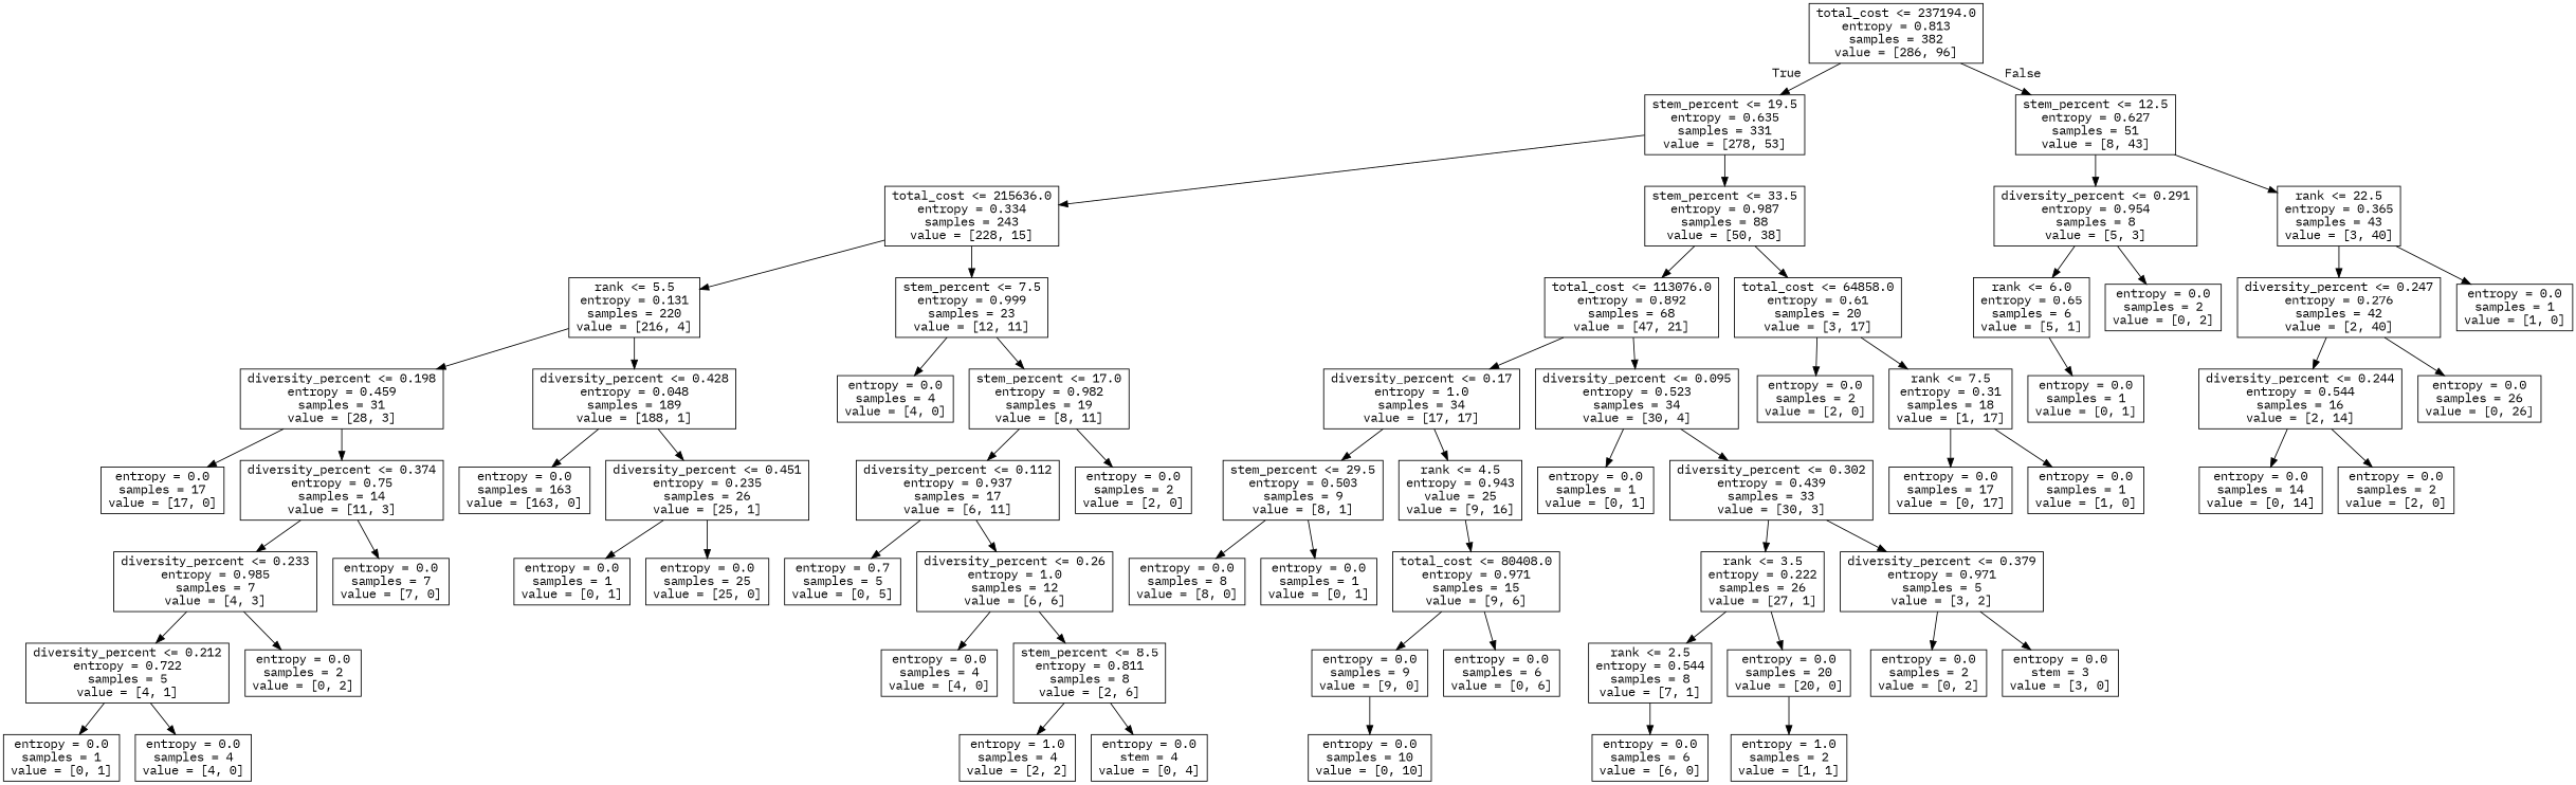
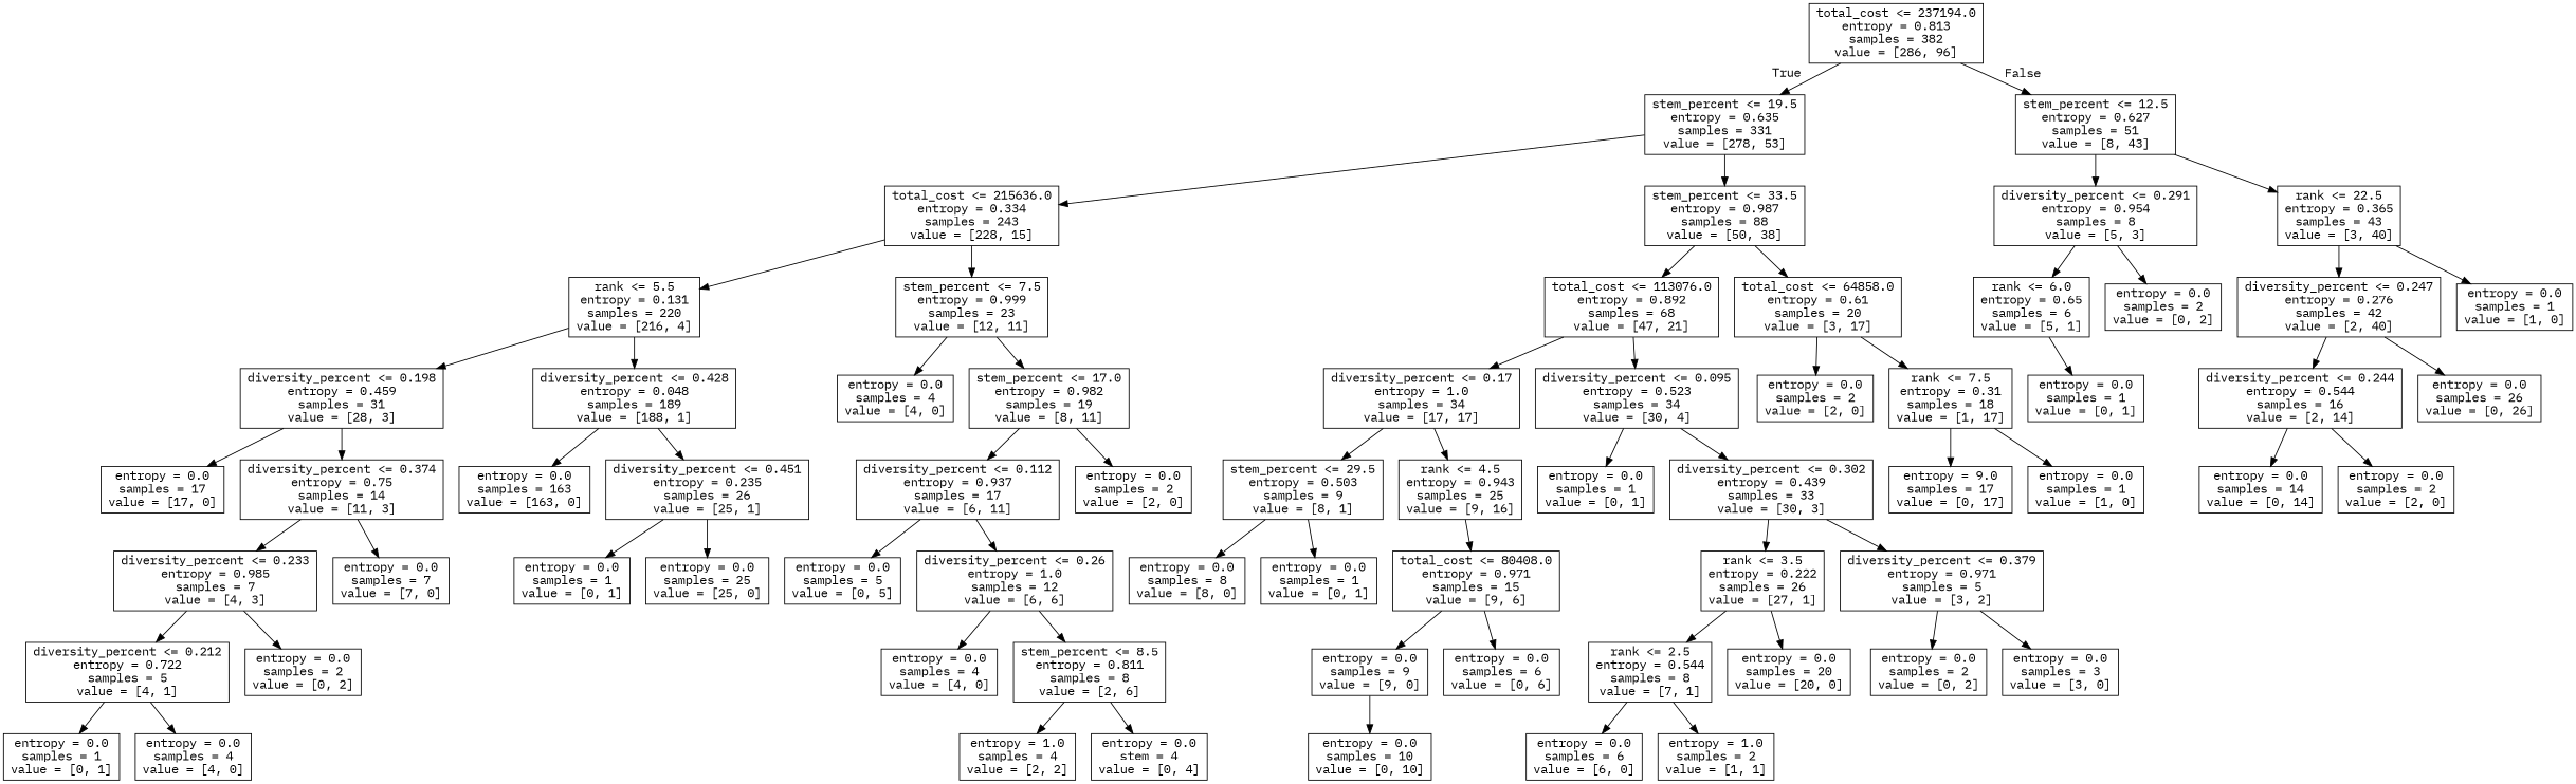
  digraph {
    fontname="IBM Plex Mono"
    node [fontname="IBM Plex Mono" shape=box]
    edge [fontname="IBM Plex Mono"]
    n1 [label="total_cost <= 237194.0\nentropy = 0.813\nsamples = 382\nvalue = [286, 96]"]
    n2 [label="stem_percent <= 19.5\nentropy = 0.635\nsamples = 331\nvalue = [278, 53]"]
    n3 [label="stem_percent <= 12.5\nentropy = 0.627\nsamples = 51\nvalue = [8, 43]"]
    n4 [label="total_cost <= 215636.0\nentropy = 0.334\nsamples = 243\nvalue = [228, 15]"]
    n5 [label="stem_percent <= 33.5\nentropy = 0.987\nsamples = 88\nvalue = [50, 38]"]
    n6 [label="diversity_percent <= 0.291\nentropy = 0.954\nsamples = 8\nvalue = [5, 3]"]
    n7 [label="rank <= 22.5\nentropy = 0.365\nsamples = 43\nvalue = [3, 40]"]
    n8 [label="rank <= 5.5\nentropy = 0.131\nsamples = 220\nvalue = [216, 4]"]
    n9 [label="stem_percent <= 7.5\nentropy = 0.999\nsamples = 23\nvalue = [12, 11]"]
    n10 [label="total_cost <= 113076.0\nentropy = 0.892\nsamples = 68\nvalue = [47, 21]"]
    n11 [label="total_cost <= 64858.0\nentropy = 0.61\nsamples = 20\nvalue = [3, 17]"]
    n12 [label="diversity_percent <= 0.198\nentropy = 0.459\nsamples = 31\nvalue = [28, 3]"]
    n13 [label="diversity_percent <= 0.428\nentropy = 0.048\nsamples = 189\nvalue = [188, 1]"]
    n14 [label="entropy = 0.0\nsamples = 4\nvalue = [4, 0]"]
    n15 [label="stem_percent <= 17.0\nentropy = 0.982\nsamples = 19\nvalue = [8, 11]"]
    n16 [label="entropy = 0.0\nsamples = 17\nvalue = [17, 0]"]
    n17 [label="diversity_percent <= 0.374\nentropy = 0.75\nsamples = 14\nvalue = [11, 3]"]
    n18 [label="entropy = 0.0\nsamples = 163\nvalue = [163, 0]"]
    n19 [label="diversity_percent <= 0.451\nentropy = 0.235\nsamples = 26\nvalue = [25, 1]"]
    n20 [label="diversity_percent <= 0.233\nentropy = 0.985\nsamples = 7\nvalue = [4, 3]"]
    n21 [label="entropy = 0.0\nsamples = 7\nvalue = [7, 0]"]
    n22 [label="diversity_percent <= 0.212\nentropy = 0.722\nsamples = 5\nvalue = [4, 1]"]
    n23 [label="entropy = 0.0\nsamples = 2\nvalue = [0, 2]"]
    n24 [label="entropy = 0.0\nsamples = 1\nvalue = [0, 1]"]
    n25 [label="entropy = 0.0\nsamples = 4\nvalue = [4, 0]"]
    n26 [label="entropy = 0.0\nsamples = 1\nvalue = [0, 1]"]
    n27 [label="entropy = 0.0\nsamples = 25\nvalue = [25, 0]"]
    n28 [label="diversity_percent <= 0.112\nentropy = 0.937\nsamples = 17\nvalue = [6, 11]"]
    n29 [label="entropy = 0.0\nsamples = 2\nvalue = [2, 0]"]
-   n30 [label="entropy = 0.7\nsamples = 5\nvalue = [0, 5]"]
+   n30 [label="entropy = 0.0\nsamples = 5\nvalue = [0, 5]"]
    n31 [label="diversity_percent <= 0.26\nentropy = 1.0\nsamples = 12\nvalue = [6, 6]"]
    n32 [label="entropy = 0.0\nsamples = 4\nvalue = [4, 0]"]
    n33 [label="stem_percent <= 8.5\nentropy = 0.811\nsamples = 8\nvalue = [2, 6]"]
    n34 [label="entropy = 1.0\nsamples = 4\nvalue = [2, 2]"]
    n35 [label="entropy = 0.0\nstem = 4\nvalue = [0, 4]"]
    n36 [label="diversity_percent <= 0.17\nentropy = 1.0\nsamples = 34\nvalue = [17, 17]"]
    n37 [label="diversity_percent <= 0.095\nentropy = 0.523\nsamples = 34\nvalue = [30, 4]"]
    n38 [label="entropy = 0.0\nsamples = 2\nvalue = [2, 0]"]
    n39 [label="rank <= 7.5\nentropy = 0.31\nsamples = 18\nvalue = [1, 17]"]
    n40 [label="stem_percent <= 29.5\nentropy = 0.503\nsamples = 9\nvalue = [8, 1]"]
-   n41 [label="rank <= 4.5\nentropy = 0.943\nvalue = 25\nvalue = [9, 16]"]
+   n41 [label="rank <= 4.5\nentropy = 0.943\nsamples = 25\nvalue = [9, 16]"]
    n42 [label="entropy = 0.0\nsamples = 1\nvalue = [0, 1]"]
    n43 [label="diversity_percent <= 0.302\nentropy = 0.439\nsamples = 33\nvalue = [30, 3]"]
    n44 [label="entropy = 0.0\nsamples = 8\nvalue = [8, 0]"]
    n45 [label="entropy = 0.0\nsamples = 1\nvalue = [0, 1]"]
    n46 [label="total_cost <= 80408.0\nentropy = 0.971\nsamples = 15\nvalue = [9, 6]"]
    n47 [label="entropy = 0.0\nsamples = 10\nvalue = [0, 10]"]
    n48 [label="entropy = 0.0\nsamples = 9\nvalue = [9, 0]"]
    n49 [label="entropy = 0.0\nsamples = 6\nvalue = [0, 6]"]
    n50 [label="rank <= 3.5\nentropy = 0.222\nsamples = 26\nvalue = [27, 1]"]
    n51 [label="diversity_percent <= 0.379\nentropy = 0.971\nsamples = 5\nvalue = [3, 2]"]
    n52 [label="rank <= 2.5\nentropy = 0.544\nsamples = 8\nvalue = [7, 1]"]
    n53 [label="entropy = 0.0\nsamples = 20\nvalue = [20, 0]"]
    n54 [label="entropy = 0.0\nsamples = 2\nvalue = [0, 2]"]
-   n55 [label="entropy = 0.0\nstem = 3\nvalue = [3, 0]"]
+   n55 [label="entropy = 0.0\nsamples = 3\nvalue = [3, 0]"]
    n56 [label="entropy = 0.0\nsamples = 6\nvalue = [6, 0]"]
    n57 [label="entropy = 1.0\nsamples = 2\nvalue = [1, 1]"]
-   n58 [label="entropy = 0.0\nsamples = 17\nvalue = [0, 17]"]
+   n58 [label="entropy = 9.0\nsamples = 17\nvalue = [0, 17]"]
    n59 [label="entropy = 0.0\nsamples = 1\nvalue = [1, 0]"]
    n60 [label="rank <= 6.0\nentropy = 0.65\nsamples = 6\nvalue = [5, 1]"]
    n61 [label="entropy = 0.0\nsamples = 2\nvalue = [0, 2]"]
    n62 [label="diversity_percent <= 0.247\nentropy = 0.276\nsamples = 42\nvalue = [2, 40]"]
    n63 [label="entropy = 0.0\nsamples = 1\nvalue = [1, 0]"]
    n64 [label="entropy = 0.0\nsamples = 1\nvalue = [0, 1]"]
    n65 [label="diversity_percent <= 0.244\nentropy = 0.544\nsamples = 16\nvalue = [2, 14]"]
    n66 [label="entropy = 0.0\nsamples = 26\nvalue = [0, 26]"]
    n67 [label="entropy = 0.0\nsamples = 14\nvalue = [0, 14]"]
    n68 [label="entropy = 0.0\nsamples = 2\nvalue = [2, 0]"]
    n1 -> n2 [headlabel=True labelangle=45 labeldistance=2.5]
    n1 -> n3 [headlabel=False labelangle=-45 labeldistance=2.5]
    n2 -> n4
    n2 -> n5
    n3 -> n6
    n3 -> n7
    n4 -> n8
    n4 -> n9
    n5 -> n10
    n5 -> n11
    n6 -> n60
    n6 -> n61
    n7 -> n62
    n7 -> n63
    n8 -> n12
    n8 -> n13
    n9 -> n14
    n9 -> n15
    n10 -> n36
    n10 -> n37
    n11 -> n38
    n11 -> n39
    n12 -> n16
    n12 -> n17
    n13 -> n18
    n13 -> n19
    n15 -> n28
    n15 -> n29
    n17 -> n20
    n17 -> n21
    n19 -> n26
    n19 -> n27
    n20 -> n22
    n20 -> n23
    n22 -> n24
    n22 -> n25
    n28 -> n30
    n28 -> n31
    n31 -> n32
    n31 -> n33
    n33 -> n34
    n33 -> n35
    n36 -> n40
    n36 -> n41
    n37 -> n42
    n37 -> n43
    n39 -> n58
    n39 -> n59
    n40 -> n44
    n40 -> n45
    n41 -> n46
    n43 -> n50
    n43 -> n51
    n46 -> n48
    n46 -> n49
    n48 -> n47
    n50 -> n52
    n50 -> n53
    n51 -> n54
    n51 -> n55
    n52 -> n56
-   n53 -> n57
+   n52 -> n57
    n60 -> n64
    n62 -> n65
    n62 -> n66
    n65 -> n67
    n65 -> n68
  }
